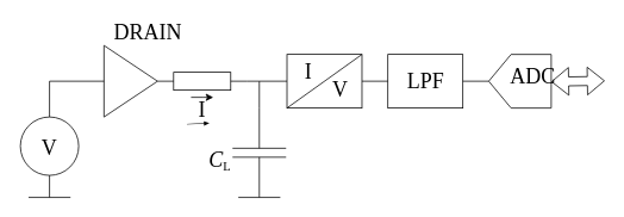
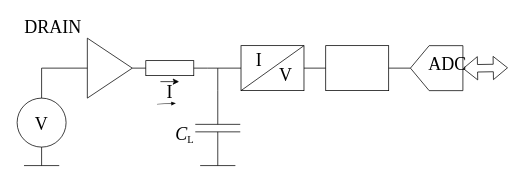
  <mxCell id="0" />
  <mxCell id="1" parent="0" />
  <mxCell id="2" value="" style="group;shadow=0;" vertex="1" connectable="0" parent="1"><mxGeometry x="20" y="130" width="70" height="70" as="geometry" /></mxCell>
  <mxCell id="3" value="" style="ellipse;whiteSpace=wrap;html=1;aspect=fixed;shadow=0;" vertex="1" parent="2"><mxGeometry x="2.33" width="65.333" height="65.333" as="geometry" /></mxCell>
  <mxCell id="4" value="&lt;font data-font-src=&quot;https://fonts.googleapis.com/css?family=IBM+Plex+Sans&quot; face=&quot;IBM Plex Sans&quot; style=&quot;font-size: 24px;&quot;&gt;V&lt;/font&gt;" style="text;html=1;strokeColor=none;fillColor=none;align=center;verticalAlign=middle;whiteSpace=wrap;rounded=0;shadow=0;" vertex="1" parent="2"><mxGeometry x="26.774" y="21.88" width="16.455" height="26.25" as="geometry" /></mxCell>
  <mxCell id="5" value="" style="endArrow=none;html=1;rounded=0;exitX=0.5;exitY=1;exitDx=0;exitDy=0;shadow=0;" edge="1" parent="1" source="3"><mxGeometry width="50" height="50" relative="1" as="geometry"><mxPoint x="326" y="186" as="sourcePoint" /><mxPoint x="55" y="220" as="targetPoint" /></mxGeometry></mxCell>
  <mxCell id="6" value="" style="triangle;whiteSpace=wrap;html=1;shadow=0;" vertex="1" parent="1"><mxGeometry x="116" y="50" width="60" height="80" as="geometry" /></mxCell>
  <mxCell id="7" value="" style="endArrow=none;html=1;rounded=0;exitX=0.5;exitY=0;exitDx=0;exitDy=0;entryX=0;entryY=0.5;entryDx=0;entryDy=0;shadow=0;" edge="1" parent="1" source="3" target="6"><mxGeometry width="50" height="50" relative="1" as="geometry"><mxPoint x="34" y="105" as="sourcePoint" /><mxPoint x="84" y="55" as="targetPoint" /><Array as="points"><mxPoint x="55" y="90" /></Array></mxGeometry></mxCell>
  <mxCell id="8" value="" style="pointerEvents=1;verticalLabelPosition=bottom;shadow=0;dashed=0;align=center;html=1;verticalAlign=top;shape=mxgraph.electrical.resistors.resistor_1;" vertex="1" parent="1"><mxGeometry x="176" y="80" width="100" height="20" as="geometry" /></mxCell>
  <mxCell id="9" value="" style="pointerEvents=1;verticalLabelPosition=bottom;shadow=0;dashed=0;align=center;html=1;verticalAlign=top;shape=mxgraph.electrical.capacitors.capacitor_1;rotation=90;" vertex="1" parent="1"><mxGeometry x="240" y="140" width="100" height="60" as="geometry" /></mxCell>
  <mxCell id="10" value="" style="endArrow=none;html=1;rounded=0;exitX=1;exitY=0.5;exitDx=0;exitDy=0;exitPerimeter=0;entryX=0;entryY=0.5;entryDx=0;entryDy=0;entryPerimeter=0;shadow=0;" edge="1" parent="1" source="8" target="9"><mxGeometry width="50" height="50" relative="1" as="geometry"><mxPoint x="353" y="180" as="sourcePoint" /><mxPoint x="403" y="130" as="targetPoint" /><Array as="points"><mxPoint x="290" y="90" /></Array></mxGeometry></mxCell>
  <mxCell id="11" value="" style="endArrow=none;html=1;rounded=0;shadow=0;" edge="1" parent="1"><mxGeometry width="50" height="50" relative="1" as="geometry"><mxPoint x="266.5" y="220" as="sourcePoint" /><mxPoint x="313.5" y="220" as="targetPoint" /></mxGeometry></mxCell>
  <mxCell id="12" value="" style="rounded=0;whiteSpace=wrap;html=1;shadow=0;" vertex="1" parent="1"><mxGeometry x="321" y="60" width="84" height="60" as="geometry" /></mxCell>
  <mxCell id="13" value="" style="endArrow=none;html=1;rounded=0;exitX=0;exitY=0.5;exitDx=0;exitDy=0;shadow=0;" edge="1" parent="1" source="12"><mxGeometry width="50" height="50" relative="1" as="geometry"><mxPoint x="380" y="154" as="sourcePoint" /><mxPoint x="290" y="90" as="targetPoint" /></mxGeometry></mxCell>
  <mxCell id="14" value="" style="endArrow=none;html=1;rounded=0;exitX=0;exitY=1;exitDx=0;exitDy=0;entryX=1;entryY=0;entryDx=0;entryDy=0;shadow=0;" edge="1" parent="1" source="12" target="12"><mxGeometry width="50" height="50" relative="1" as="geometry"><mxPoint x="390" y="176" as="sourcePoint" /><mxPoint x="437" y="176" as="targetPoint" /></mxGeometry></mxCell>
  <mxCell id="15" value="&lt;font face=&quot;IBM Plex Sans&quot; style=&quot;font-size: 24px;&quot;&gt;V&lt;/font&gt;" style="text;html=1;strokeColor=none;fillColor=none;align=center;verticalAlign=middle;whiteSpace=wrap;rounded=0;shadow=0;" vertex="1" parent="1"><mxGeometry x="376" y="85" width="10" height="30" as="geometry" /></mxCell>
  <mxCell id="16" value="&lt;font face=&quot;IBM Plex Sans&quot; style=&quot;font-size: 24px;&quot;&gt;I&lt;/font&gt;" style="text;html=1;strokeColor=none;fillColor=none;align=center;verticalAlign=middle;whiteSpace=wrap;rounded=0;shadow=0;" vertex="1" parent="1"><mxGeometry x="340" y="65" width="10" height="30" as="geometry" /></mxCell>
  <mxCell id="17" value="" style="rounded=0;whiteSpace=wrap;html=1;shadow=0;" vertex="1" parent="1"><mxGeometry x="434" y="60" width="84" height="60" as="geometry" /></mxCell>
  <mxCell id="18" value="" style="endArrow=none;html=1;rounded=0;exitX=1;exitY=0.5;exitDx=0;exitDy=0;entryX=0;entryY=0.5;entryDx=0;entryDy=0;shadow=0;" edge="1" parent="1" source="12" target="17"><mxGeometry width="50" height="50" relative="1" as="geometry"><mxPoint x="439" y="166" as="sourcePoint" /><mxPoint x="489" y="116" as="targetPoint" /></mxGeometry></mxCell>
- <mxCell id="19" value="&lt;font face=&quot;IBM Plex Sans&quot; style=&quot;font-size: 24px;&quot;&gt;LPF&lt;/font&gt;" style="text;html=1;strokeColor=none;fillColor=none;align=center;verticalAlign=middle;whiteSpace=wrap;rounded=0;shadow=0;" vertex="1" parent="1"><mxGeometry x="457.5" y="75" width="37" height="30" as="geometry" /></mxCell>
  <mxCell id="20" value="" style="verticalLabelPosition=bottom;shadow=0;dashed=0;align=center;html=1;verticalAlign=top;shape=mxgraph.electrical.abstract.dac;flipH=1;" vertex="1" parent="1"><mxGeometry x="547" y="60" width="70" height="60" as="geometry" /></mxCell>
  <mxCell id="21" value="" style="endArrow=none;html=1;rounded=0;exitX=1;exitY=0.5;exitDx=0;exitDy=0;entryX=1;entryY=0.5;entryDx=0;entryDy=0;entryPerimeter=0;shadow=0;" edge="1" parent="1" source="17" target="20"><mxGeometry width="50" height="50" relative="1" as="geometry"><mxPoint x="518" y="89.93" as="sourcePoint" /><mxPoint x="547" y="89.93" as="targetPoint" /></mxGeometry></mxCell>
  <mxCell id="22" value="&lt;font face=&quot;IBM Plex Sans&quot; style=&quot;font-size: 24px;&quot;&gt;ADC&lt;/font&gt;" style="text;html=1;strokeColor=none;fillColor=none;align=center;verticalAlign=middle;whiteSpace=wrap;rounded=0;shadow=0;" vertex="1" parent="1"><mxGeometry x="577.5" y="70" width="37" height="30" as="geometry" /></mxCell>
  <mxCell id="23" value="" style="shape=flexArrow;endArrow=classic;startArrow=classic;html=1;rounded=0;shadow=0;" edge="1" parent="1"><mxGeometry width="100" height="100" relative="1" as="geometry"><mxPoint x="617" y="90.5" as="sourcePoint" /><mxPoint x="677" y="89.5" as="targetPoint" /></mxGeometry></mxCell>
- <mxCell id="24" value="&lt;font face=&quot;IBM Plex Sans&quot; style=&quot;font-size: 24px;&quot;&gt;DRAIN&lt;/font&gt;" style="text;html=1;strokeColor=none;fillColor=none;align=center;verticalAlign=middle;whiteSpace=wrap;rounded=0;shadow=0;" vertex="1" parent="1"><mxGeometry x="129" y="20" width="72.5" height="30" as="geometry" /></mxCell>
+ <mxCell id="24" value="&lt;font face=&quot;IBM Plex Sans&quot; style=&quot;font-size: 24px;&quot;&gt;DRAIN&lt;/font&gt;" style="text;html=1;strokeColor=none;fillColor=none;align=center;verticalAlign=middle;whiteSpace=wrap;rounded=0;shadow=0;" vertex="1" parent="1"><mxGeometry x="34" y="20" width="72.5" height="30" as="geometry" /></mxCell>
  <mxCell id="25" value="" style="endArrow=none;html=1;rounded=0;shadow=0;" edge="1" parent="1"><mxGeometry width="50" height="50" relative="1" as="geometry"><mxPoint x="31.5" y="220" as="sourcePoint" /><mxPoint x="78.5" y="220" as="targetPoint" /></mxGeometry></mxCell>
  <mxCell id="26" value="&lt;font face=&quot;IBM Plex Sans&quot; style=&quot;&quot;&gt;&lt;span style=&quot;font-style: italic; font-size: 24px;&quot;&gt;C&lt;/span&gt;&lt;sub style=&quot;&quot;&gt;&lt;font style=&quot;font-size: 14px;&quot;&gt;L&lt;/font&gt;&lt;/sub&gt;&lt;/font&gt;" style="text;html=1;strokeColor=none;fillColor=none;align=center;verticalAlign=middle;whiteSpace=wrap;rounded=0;shadow=0;" vertex="1" parent="1"><mxGeometry x="234" y="165" width="24" height="30" as="geometry" /></mxCell>
  <mxCell id="27" value="&lt;font face=&quot;IBM Plex Sans&quot; style=&quot;font-size: 24px;&quot;&gt;I&lt;/font&gt;" style="text;html=1;strokeColor=none;fillColor=none;align=center;verticalAlign=middle;whiteSpace=wrap;rounded=0;shadow=0;" vertex="1" parent="1"><mxGeometry x="221" y="112" width="10" height="20" as="geometry" /></mxCell>
  <mxCell id="28" value="" style="endArrow=classic;html=1;rounded=0;" edge="1" parent="1"><mxGeometry width="50" height="50" relative="1" as="geometry"><mxPoint x="213.5" y="108" as="sourcePoint" /><mxPoint x="238.5" y="108" as="targetPoint" /><Array as="points"><mxPoint x="226.5" y="108" /></Array></mxGeometry></mxCell>
  <mxCell id="29" value="" style="shape=flexArrow;endArrow=classic;html=1;rounded=0;fillColor=#000000;endWidth=4.345;endSize=2.004;width=0.593;strokeWidth=0;" edge="1" parent="1"><mxGeometry width="50" height="50" relative="1" as="geometry"><mxPoint x="209" y="138" as="sourcePoint" /><mxPoint x="234" y="137" as="targetPoint" /></mxGeometry></mxCell>
